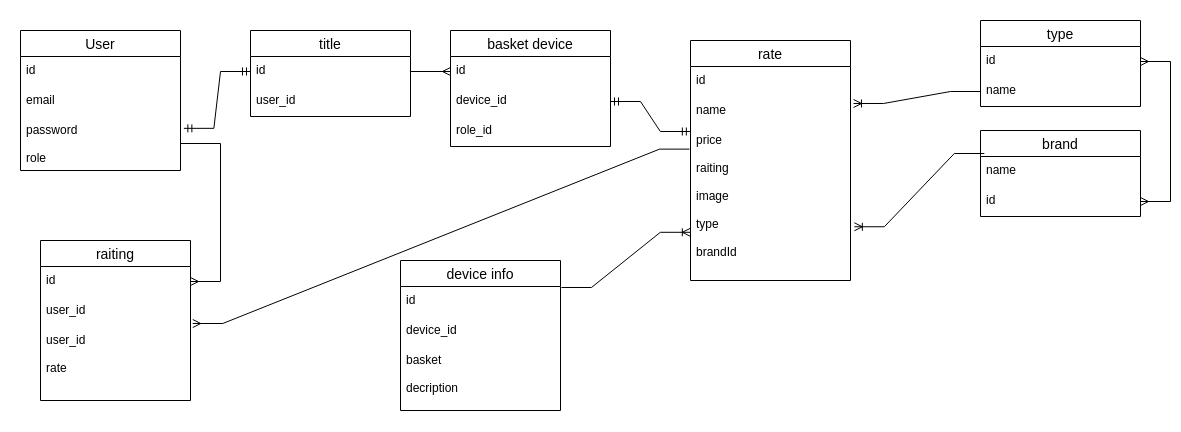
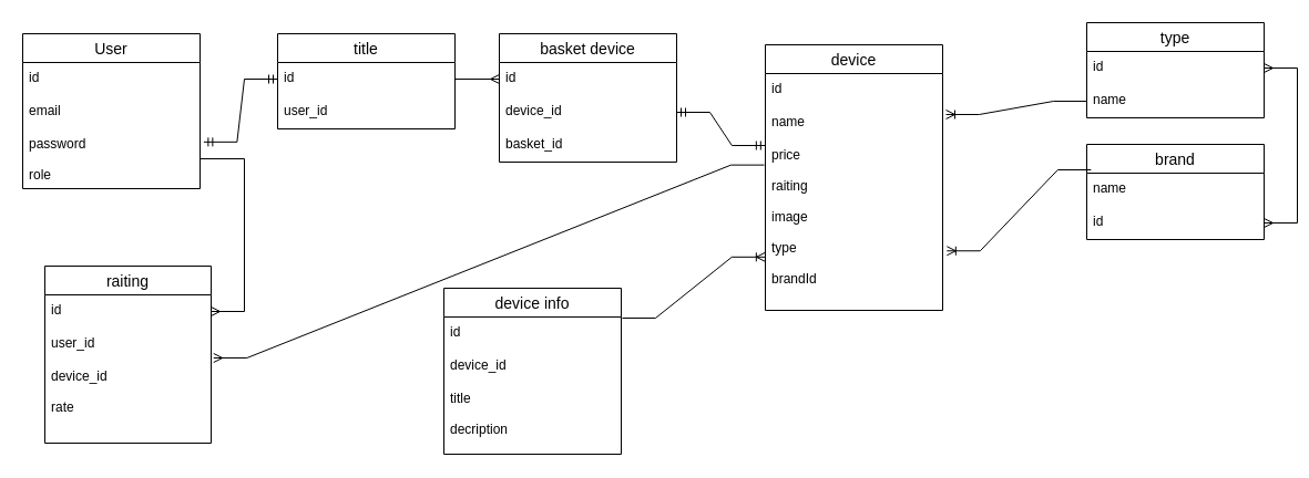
  <mxCell id="0" />
  <mxCell id="1" parent="0" />
  <mxCell id="2" value="User" style="swimlane;fontStyle=0;childLayout=stackLayout;horizontal=1;startSize=26;horizontalStack=0;resizeParent=1;resizeParentMax=0;resizeLast=0;collapsible=1;marginBottom=0;align=center;fontSize=14;" vertex="1" parent="1"><mxGeometry x="20" y="30" width="160" height="140" as="geometry" /></mxCell>
  <mxCell id="3" value="id&#10;" style="text;strokeColor=none;fillColor=none;spacingLeft=4;spacingRight=4;overflow=hidden;rotatable=0;points=[[0,0.5],[1,0.5]];portConstraint=eastwest;fontSize=12;" vertex="1" parent="2"><mxGeometry y="26" width="160" height="30" as="geometry" /></mxCell>
  <mxCell id="4" value="email" style="text;strokeColor=none;fillColor=none;spacingLeft=4;spacingRight=4;overflow=hidden;rotatable=0;points=[[0,0.5],[1,0.5]];portConstraint=eastwest;fontSize=12;" vertex="1" parent="2"><mxGeometry y="56" width="160" height="30" as="geometry" /></mxCell>
  <mxCell id="5" value="password&#10;&#10;role" style="text;strokeColor=none;fillColor=none;spacingLeft=4;spacingRight=4;overflow=hidden;rotatable=0;points=[[0,0.5],[1,0.5]];portConstraint=eastwest;fontSize=12;" vertex="1" parent="2"><mxGeometry y="86" width="160" height="54" as="geometry" /></mxCell>
  <mxCell id="6" value="title" style="swimlane;fontStyle=0;childLayout=stackLayout;horizontal=1;startSize=26;horizontalStack=0;resizeParent=1;resizeParentMax=0;resizeLast=0;collapsible=1;marginBottom=0;align=center;fontSize=14;" vertex="1" parent="1"><mxGeometry x="250" y="30" width="160" height="86" as="geometry" /></mxCell>
  <mxCell id="7" value="id&#10;" style="text;strokeColor=none;fillColor=none;spacingLeft=4;spacingRight=4;overflow=hidden;rotatable=0;points=[[0,0.5],[1,0.5]];portConstraint=eastwest;fontSize=12;" vertex="1" parent="6"><mxGeometry y="26" width="160" height="30" as="geometry" /></mxCell>
  <mxCell id="8" value="user_id&#10;&#10;&#10;" style="text;strokeColor=none;fillColor=none;spacingLeft=4;spacingRight=4;overflow=hidden;rotatable=0;points=[[0,0.5],[1,0.5]];portConstraint=eastwest;fontSize=12;" vertex="1" parent="6"><mxGeometry y="56" width="160" height="30" as="geometry" /></mxCell>
  <mxCell id="9" value="" style="edgeStyle=entityRelationEdgeStyle;fontSize=12;html=1;endArrow=ERmandOne;startArrow=ERmandOne;rounded=0;exitX=1.021;exitY=0.219;exitDx=0;exitDy=0;exitPerimeter=0;entryX=0;entryY=0.5;entryDx=0;entryDy=0;" edge="1" parent="1" source="5" target="7"><mxGeometry width="100" height="100" relative="1" as="geometry"><mxPoint x="1190" y="140" as="sourcePoint" /><mxPoint x="1290" y="40" as="targetPoint" /></mxGeometry></mxCell>
- <mxCell id="10" value="rate" style="swimlane;fontStyle=0;childLayout=stackLayout;horizontal=1;startSize=26;horizontalStack=0;resizeParent=1;resizeParentMax=0;resizeLast=0;collapsible=1;marginBottom=0;align=center;fontSize=14;" vertex="1" parent="1"><mxGeometry x="690" y="40" width="160" height="240" as="geometry" /></mxCell>
+ <mxCell id="10" value="device" style="swimlane;fontStyle=0;childLayout=stackLayout;horizontal=1;startSize=26;horizontalStack=0;resizeParent=1;resizeParentMax=0;resizeLast=0;collapsible=1;marginBottom=0;align=center;fontSize=14;" vertex="1" parent="1"><mxGeometry x="690" y="40" width="160" height="240" as="geometry" /></mxCell>
  <mxCell id="11" value="id" style="text;strokeColor=none;fillColor=none;spacingLeft=4;spacingRight=4;overflow=hidden;rotatable=0;points=[[0,0.5],[1,0.5]];portConstraint=eastwest;fontSize=12;" vertex="1" parent="10"><mxGeometry y="26" width="160" height="30" as="geometry" /></mxCell>
  <mxCell id="12" value="name" style="text;strokeColor=none;fillColor=none;spacingLeft=4;spacingRight=4;overflow=hidden;rotatable=0;points=[[0,0.5],[1,0.5]];portConstraint=eastwest;fontSize=12;" vertex="1" parent="10"><mxGeometry y="56" width="160" height="30" as="geometry" /></mxCell>
  <mxCell id="13" value="price&#10;&#10;raiting&#10;&#10;image&#10;&#10;type&#10;&#10;brandId" style="text;strokeColor=none;fillColor=none;spacingLeft=4;spacingRight=4;overflow=hidden;rotatable=0;points=[[0,0.5],[1,0.5]];portConstraint=eastwest;fontSize=12;" vertex="1" parent="10"><mxGeometry y="86" width="160" height="154" as="geometry" /></mxCell>
  <mxCell id="14" value="type" style="swimlane;fontStyle=0;childLayout=stackLayout;horizontal=1;startSize=26;horizontalStack=0;resizeParent=1;resizeParentMax=0;resizeLast=0;collapsible=1;marginBottom=0;align=center;fontSize=14;" vertex="1" parent="1"><mxGeometry x="980" y="20" width="160" height="86" as="geometry" /></mxCell>
  <mxCell id="15" value="id" style="text;strokeColor=none;fillColor=none;spacingLeft=4;spacingRight=4;overflow=hidden;rotatable=0;points=[[0,0.5],[1,0.5]];portConstraint=eastwest;fontSize=12;" vertex="1" parent="14"><mxGeometry y="26" width="160" height="30" as="geometry" /></mxCell>
  <mxCell id="16" value="name" style="text;strokeColor=none;fillColor=none;spacingLeft=4;spacingRight=4;overflow=hidden;rotatable=0;points=[[0,0.5],[1,0.5]];portConstraint=eastwest;fontSize=12;" vertex="1" parent="14"><mxGeometry y="56" width="160" height="30" as="geometry" /></mxCell>
  <mxCell id="17" value="brand" style="swimlane;fontStyle=0;childLayout=stackLayout;horizontal=1;startSize=26;horizontalStack=0;resizeParent=1;resizeParentMax=0;resizeLast=0;collapsible=1;marginBottom=0;align=center;fontSize=14;" vertex="1" parent="1"><mxGeometry x="980" y="130" width="160" height="86" as="geometry" /></mxCell>
  <mxCell id="18" value="name" style="text;strokeColor=none;fillColor=none;spacingLeft=4;spacingRight=4;overflow=hidden;rotatable=0;points=[[0,0.5],[1,0.5]];portConstraint=eastwest;fontSize=12;" vertex="1" parent="17"><mxGeometry y="26" width="160" height="30" as="geometry" /></mxCell>
  <mxCell id="19" value="id" style="text;strokeColor=none;fillColor=none;spacingLeft=4;spacingRight=4;overflow=hidden;rotatable=0;points=[[0,0.5],[1,0.5]];portConstraint=eastwest;fontSize=12;" vertex="1" parent="17"><mxGeometry y="56" width="160" height="30" as="geometry" /></mxCell>
  <mxCell id="20" value="" style="edgeStyle=entityRelationEdgeStyle;fontSize=12;html=1;endArrow=ERoneToMany;rounded=0;exitX=0.024;exitY=-0.1;exitDx=0;exitDy=0;exitPerimeter=0;entryX=1.024;entryY=0.651;entryDx=0;entryDy=0;entryPerimeter=0;" edge="1" parent="1" source="18" target="13"><mxGeometry width="100" height="100" relative="1" as="geometry"><mxPoint x="880" y="220" as="sourcePoint" /><mxPoint y="220" as="targetPoint" x="830" /></mxGeometry></mxCell>
  <mxCell id="21" value="" style="edgeStyle=entityRelationEdgeStyle;fontSize=12;html=1;endArrow=ERoneToMany;rounded=0;entryX=1.019;entryY=0.233;entryDx=0;entryDy=0;entryPerimeter=0;exitX=0;exitY=0.5;exitDx=0;exitDy=0;" edge="1" parent="1" source="16" target="12"><mxGeometry width="100" height="100" relative="1" as="geometry"><mxPoint x="900" y="120" as="sourcePoint" /><mxPoint x="720" y="140" as="targetPoint" /></mxGeometry></mxCell>
  <mxCell id="22" value="" style="edgeStyle=entityRelationEdgeStyle;fontSize=12;html=1;endArrow=ERmany;startArrow=ERmany;rounded=0;entryX=1;entryY=0.5;entryDx=0;entryDy=0;exitX=1;exitY=0.5;exitDx=0;exitDy=0;" edge="1" parent="1" source="15" target="19"><mxGeometry width="100" height="100" relative="1" as="geometry"><mxPoint x="570" y="420" as="sourcePoint" /><mxPoint x="990" y="220" as="targetPoint" /></mxGeometry></mxCell>
  <mxCell id="23" value="device info" style="swimlane;fontStyle=0;childLayout=stackLayout;horizontal=1;startSize=26;horizontalStack=0;resizeParent=1;resizeParentMax=0;resizeLast=0;collapsible=1;marginBottom=0;align=center;fontSize=14;" vertex="1" parent="1"><mxGeometry x="400" y="260" width="160" height="150" as="geometry" /></mxCell>
  <mxCell id="24" value="id" style="text;strokeColor=none;fillColor=none;spacingLeft=4;spacingRight=4;overflow=hidden;rotatable=0;points=[[0,0.5],[1,0.5]];portConstraint=eastwest;fontSize=12;" vertex="1" parent="23"><mxGeometry y="26" width="160" height="30" as="geometry" /></mxCell>
  <mxCell id="25" value="device_id" style="text;strokeColor=none;fillColor=none;spacingLeft=4;spacingRight=4;overflow=hidden;rotatable=0;points=[[0,0.5],[1,0.5]];portConstraint=eastwest;fontSize=12;" vertex="1" parent="23"><mxGeometry y="56" width="160" height="30" as="geometry" /></mxCell>
- <mxCell id="26" value="basket&#10;&#10;decription" style="text;strokeColor=none;fillColor=none;spacingLeft=4;spacingRight=4;overflow=hidden;rotatable=0;points=[[0,0.5],[1,0.5]];portConstraint=eastwest;fontSize=12;" vertex="1" parent="23"><mxGeometry y="86" width="160" height="64" as="geometry" /></mxCell>
+ <mxCell id="26" value="title&#10;&#10;decription" style="text;strokeColor=none;fillColor=none;spacingLeft=4;spacingRight=4;overflow=hidden;rotatable=0;points=[[0,0.5],[1,0.5]];portConstraint=eastwest;fontSize=12;" vertex="1" parent="23"><mxGeometry y="86" width="160" height="64" as="geometry" /></mxCell>
  <mxCell id="27" value="" style="edgeStyle=entityRelationEdgeStyle;fontSize=12;html=1;endArrow=ERoneToMany;rounded=0;exitX=1.006;exitY=0.033;exitDx=0;exitDy=0;exitPerimeter=0;entryX=-0.001;entryY=0.687;entryDx=0;entryDy=0;entryPerimeter=0;" edge="1" parent="1" source="24" target="13"><mxGeometry width="100" height="100" relative="1" as="geometry"><mxPoint x="560" y="340" as="sourcePoint" /><mxPoint x="600" y="260" as="targetPoint" /></mxGeometry></mxCell>
  <mxCell id="28" value="basket device" style="swimlane;fontStyle=0;childLayout=stackLayout;horizontal=1;startSize=26;horizontalStack=0;resizeParent=1;resizeParentMax=0;resizeLast=0;collapsible=1;marginBottom=0;align=center;fontSize=14;" vertex="1" parent="1"><mxGeometry x="450" y="30" width="160" height="116" as="geometry" /></mxCell>
  <mxCell id="29" value="id" style="text;strokeColor=none;fillColor=none;spacingLeft=4;spacingRight=4;overflow=hidden;rotatable=0;points=[[0,0.5],[1,0.5]];portConstraint=eastwest;fontSize=12;" vertex="1" parent="28"><mxGeometry y="26" width="160" height="30" as="geometry" /></mxCell>
  <mxCell id="30" value="device_id" style="text;strokeColor=none;fillColor=none;spacingLeft=4;spacingRight=4;overflow=hidden;rotatable=0;points=[[0,0.5],[1,0.5]];portConstraint=eastwest;fontSize=12;" vertex="1" parent="28"><mxGeometry y="56" width="160" height="30" as="geometry" /></mxCell>
- <mxCell id="31" value="role_id" style="text;strokeColor=none;fillColor=none;spacingLeft=4;spacingRight=4;overflow=hidden;rotatable=0;points=[[0,0.5],[1,0.5]];portConstraint=eastwest;fontSize=12;" vertex="1" parent="28"><mxGeometry y="86" width="160" height="30" as="geometry" /></mxCell>
+ <mxCell id="31" value="basket_id" style="text;strokeColor=none;fillColor=none;spacingLeft=4;spacingRight=4;overflow=hidden;rotatable=0;points=[[0,0.5],[1,0.5]];portConstraint=eastwest;fontSize=12;" vertex="1" parent="28"><mxGeometry y="86" width="160" height="30" as="geometry" /></mxCell>
  <mxCell id="32" value="" style="edgeStyle=entityRelationEdgeStyle;fontSize=12;html=1;endArrow=ERmany;rounded=0;exitX=1;exitY=0.5;exitDx=0;exitDy=0;entryX=0;entryY=0.5;entryDx=0;entryDy=0;" edge="1" parent="1" source="7" target="29"><mxGeometry width="100" height="100" relative="1" as="geometry"><mxPoint x="470" y="340" as="sourcePoint" /><mxPoint x="570" y="240" as="targetPoint" /></mxGeometry></mxCell>
  <mxCell id="33" value="" style="edgeStyle=entityRelationEdgeStyle;fontSize=12;html=1;endArrow=ERmandOne;startArrow=ERmandOne;rounded=0;exitX=1;exitY=0.5;exitDx=0;exitDy=0;entryX=-0.001;entryY=1.167;entryDx=0;entryDy=0;entryPerimeter=0;" edge="1" parent="1" source="30" target="12"><mxGeometry width="100" height="100" relative="1" as="geometry"><mxPoint x="470" y="340" as="sourcePoint" /><mxPoint x="570" y="240" as="targetPoint" /></mxGeometry></mxCell>
  <mxCell id="34" value="raiting" style="swimlane;fontStyle=0;childLayout=stackLayout;horizontal=1;startSize=26;horizontalStack=0;resizeParent=1;resizeParentMax=0;resizeLast=0;collapsible=1;marginBottom=0;align=center;fontSize=14;" vertex="1" parent="1"><mxGeometry x="40" y="240" width="150" height="160" as="geometry" /></mxCell>
  <mxCell id="35" value="id" style="text;strokeColor=none;fillColor=none;spacingLeft=4;spacingRight=4;overflow=hidden;rotatable=0;points=[[0,0.5],[1,0.5]];portConstraint=eastwest;fontSize=12;" vertex="1" parent="34"><mxGeometry y="26" width="150" height="30" as="geometry" /></mxCell>
  <mxCell id="36" value="user_id" style="text;strokeColor=none;fillColor=none;spacingLeft=4;spacingRight=4;overflow=hidden;rotatable=0;points=[[0,0.5],[1,0.5]];portConstraint=eastwest;fontSize=12;" vertex="1" parent="34"><mxGeometry y="56" width="150" height="30" as="geometry" /></mxCell>
- <mxCell id="37" value="user_id&#10;&#10;rate" style="text;strokeColor=none;fillColor=none;spacingLeft=4;spacingRight=4;overflow=hidden;rotatable=0;points=[[0,0.5],[1,0.5]];portConstraint=eastwest;fontSize=12;" vertex="1" parent="34"><mxGeometry y="86" width="150" height="74" as="geometry" /></mxCell>
+ <mxCell id="37" value="device_id&#10;&#10;rate" style="text;strokeColor=none;fillColor=none;spacingLeft=4;spacingRight=4;overflow=hidden;rotatable=0;points=[[0,0.5],[1,0.5]];portConstraint=eastwest;fontSize=12;" vertex="1" parent="34"><mxGeometry y="86" width="150" height="74" as="geometry" /></mxCell>
  <mxCell id="38" value="" style="edgeStyle=entityRelationEdgeStyle;fontSize=12;html=1;endArrow=ERmany;rounded=0;" edge="1" parent="1" source="5" target="35"><mxGeometry width="100" height="100" relative="1" as="geometry"><mxPoint x="80" y="180" as="sourcePoint" /><mxPoint x="570" y="240" as="targetPoint" /></mxGeometry></mxCell>
  <mxCell id="39" value="" style="edgeStyle=entityRelationEdgeStyle;fontSize=12;html=1;endArrow=ERmany;rounded=0;entryX=1.015;entryY=0.9;entryDx=0;entryDy=0;entryPerimeter=0;exitX=-0.006;exitY=0.147;exitDx=0;exitDy=0;exitPerimeter=0;" edge="1" parent="1" source="13" target="36"><mxGeometry width="100" height="100" relative="1" as="geometry"><mxPoint x="470" y="340" as="sourcePoint" /><mxPoint x="570" y="240" as="targetPoint" /></mxGeometry></mxCell>
